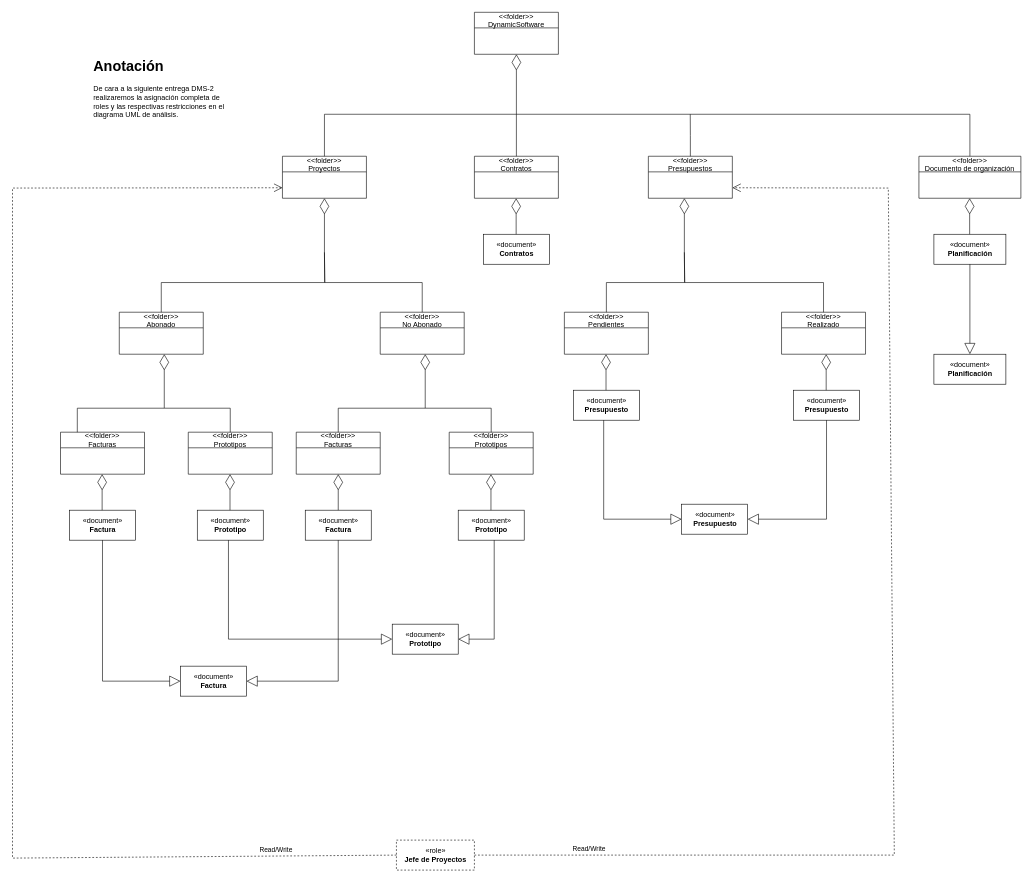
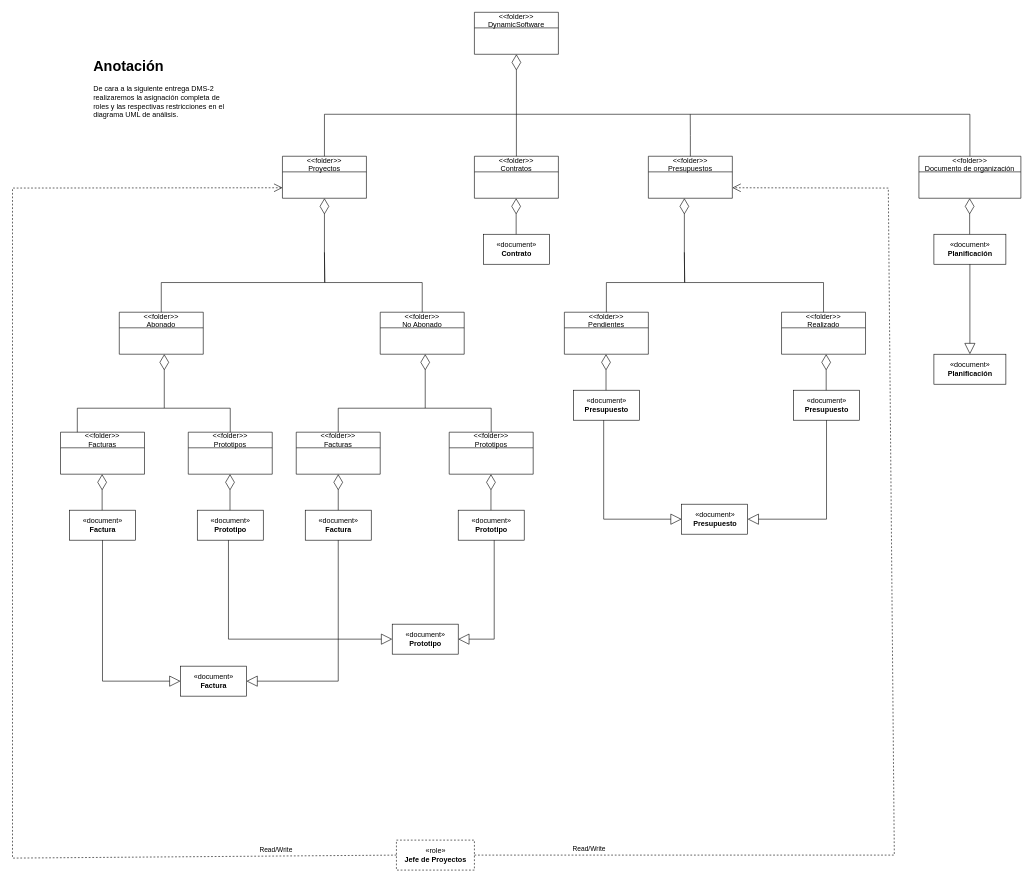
  <mxCell id="0" />
  <mxCell id="1" parent="0" />
  <mxCell id="2" value="&lt;&lt;folder&gt;&gt;&#10;DynamicSoftware" style="swimlane;fontStyle=0;childLayout=stackLayout;horizontal=1;startSize=26;fillColor=none;horizontalStack=0;resizeParent=1;resizeParentMax=0;resizeLast=0;collapsible=1;marginBottom=0;" parent="1" vertex="1"><mxGeometry x="790" y="20" width="140" height="70" as="geometry" /></mxCell>
  <mxCell id="3" value="" style="endArrow=diamondThin;endFill=0;endSize=24;html=1;rounded=0;entryX=0.5;entryY=1;entryDx=0;entryDy=0;exitX=0.5;exitY=0;exitDx=0;exitDy=0;" parent="1" source="4" target="2" edge="1"><mxGeometry width="160" relative="1" as="geometry"><mxPoint x="860" y="70" as="sourcePoint" /><mxPoint x="1020" y="-30" as="targetPoint" /></mxGeometry></mxCell>
  <mxCell id="4" value="&lt;&lt;folder&gt;&gt;&#10;Contratos" style="swimlane;fontStyle=0;childLayout=stackLayout;horizontal=1;startSize=26;fillColor=none;horizontalStack=0;resizeParent=1;resizeParentMax=0;resizeLast=0;collapsible=1;marginBottom=0;" parent="1" vertex="1"><mxGeometry x="790" y="260" width="140" height="70" as="geometry" /></mxCell>
  <mxCell id="5" value="&lt;&lt;folder&gt;&gt;&#10;Facturas" style="swimlane;fontStyle=0;childLayout=stackLayout;horizontal=1;startSize=26;fillColor=none;horizontalStack=0;resizeParent=1;resizeParentMax=0;resizeLast=0;collapsible=1;marginBottom=0;" parent="1" vertex="1"><mxGeometry x="100" y="720" width="140" height="70" as="geometry" /></mxCell>
  <mxCell id="6" value="&lt;&lt;folder&gt;&gt;&#10;Proyectos" style="swimlane;fontStyle=0;childLayout=stackLayout;horizontal=1;startSize=26;fillColor=none;horizontalStack=0;resizeParent=1;resizeParentMax=0;resizeLast=0;collapsible=1;marginBottom=0;" parent="1" vertex="1"><mxGeometry x="470" y="260" width="140" height="70" as="geometry" /></mxCell>
  <mxCell id="7" value="" style="endArrow=none;html=1;edgeStyle=orthogonalEdgeStyle;rounded=0;exitX=0.5;exitY=0;exitDx=0;exitDy=0;" parent="1" source="6" edge="1"><mxGeometry relative="1" as="geometry"><mxPoint x="531" y="260" as="sourcePoint" /><mxPoint x="860" y="190" as="targetPoint" /><Array as="points"><mxPoint x="540" y="190" /></Array></mxGeometry></mxCell>
  <mxCell id="8" style="edgeStyle=orthogonalEdgeStyle;rounded=0;orthogonalLoop=1;jettySize=auto;html=1;exitX=0.5;exitY=0;exitDx=0;exitDy=0;endArrow=none;endFill=0;" parent="1" source="9" edge="1"><mxGeometry relative="1" as="geometry"><mxPoint x="1149.824" y="190" as="targetPoint" /></mxGeometry></mxCell>
  <mxCell id="9" value="&lt;&lt;folder&gt;&gt;&#10;Presupuestos" style="swimlane;fontStyle=0;childLayout=stackLayout;horizontal=1;startSize=26;fillColor=none;horizontalStack=0;resizeParent=1;resizeParentMax=0;resizeLast=0;collapsible=1;marginBottom=0;" parent="1" vertex="1"><mxGeometry x="1080" y="260" width="140" height="70" as="geometry" /></mxCell>
  <mxCell id="10" style="edgeStyle=orthogonalEdgeStyle;rounded=0;orthogonalLoop=1;jettySize=auto;html=1;exitX=0.5;exitY=0;exitDx=0;exitDy=0;endArrow=none;endFill=0;" parent="1" source="11" edge="1"><mxGeometry relative="1" as="geometry"><mxPoint x="860" y="190" as="targetPoint" /><Array as="points"><mxPoint x="1616" y="190" /></Array></mxGeometry></mxCell>
  <mxCell id="11" value="&lt;&lt;folder&gt;&gt;&#10;Documento de organización" style="swimlane;fontStyle=0;childLayout=stackLayout;horizontal=1;startSize=26;fillColor=none;horizontalStack=0;resizeParent=1;resizeParentMax=0;resizeLast=0;collapsible=1;marginBottom=0;" parent="1" vertex="1"><mxGeometry x="1531" y="260" width="170" height="70" as="geometry" /></mxCell>
  <mxCell id="12" style="rounded=0;orthogonalLoop=1;jettySize=auto;html=1;endArrow=none;endFill=0;" parent="1" edge="1"><mxGeometry relative="1" as="geometry"><mxPoint x="273" y="680" as="targetPoint" /><mxPoint x="128" y="720" as="sourcePoint" /><Array as="points"><mxPoint x="128" y="680" /></Array></mxGeometry></mxCell>
  <mxCell id="13" value="«document»&lt;br&gt;&lt;b&gt;Factura&lt;/b&gt;" style="html=1;" parent="1" vertex="1"><mxGeometry x="115" y="850" width="110" height="50" as="geometry" /></mxCell>
  <mxCell id="14" value="" style="endArrow=diamondThin;endFill=0;endSize=24;html=1;rounded=0;entryX=0.5;entryY=1;entryDx=0;entryDy=0;" parent="1" edge="1"><mxGeometry width="160" relative="1" as="geometry"><mxPoint x="273" y="680" as="sourcePoint" /><mxPoint x="273" y="590" as="targetPoint" /></mxGeometry></mxCell>
  <mxCell id="15" style="rounded=0;orthogonalLoop=1;jettySize=auto;html=1;endArrow=none;endFill=0;exitX=0.5;exitY=0;exitDx=0;exitDy=0;" parent="1" source="17" edge="1"><mxGeometry relative="1" as="geometry"><mxPoint x="273" y="680" as="targetPoint" /><Array as="points"><mxPoint x="383" y="680" /></Array><mxPoint x="388" y="730" as="sourcePoint" /></mxGeometry></mxCell>
  <mxCell id="16" value="«document»&lt;br&gt;&lt;b&gt;Prototipo&lt;/b&gt;" style="html=1;" parent="1" vertex="1"><mxGeometry x="328" y="850" width="110" height="50" as="geometry" /></mxCell>
  <mxCell id="17" value="&lt;&lt;folder&gt;&gt;&#10;Prototipos" style="swimlane;fontStyle=0;childLayout=stackLayout;horizontal=1;startSize=26;fillColor=none;horizontalStack=0;resizeParent=1;resizeParentMax=0;resizeLast=0;collapsible=1;marginBottom=0;" parent="1" vertex="1"><mxGeometry x="313" y="720" width="140" height="70" as="geometry" /></mxCell>
  <mxCell id="18" value="" style="endArrow=diamondThin;endFill=0;endSize=24;html=1;rounded=0;entryX=0.5;entryY=1;entryDx=0;entryDy=0;" parent="1" edge="1"><mxGeometry width="160" relative="1" as="geometry"><mxPoint x="169.41" y="850" as="sourcePoint" /><mxPoint x="169.41" y="790" as="targetPoint" /></mxGeometry></mxCell>
  <mxCell id="19" value="" style="endArrow=diamondThin;endFill=0;endSize=24;html=1;rounded=0;entryX=0.5;entryY=1;entryDx=0;entryDy=0;" parent="1" edge="1"><mxGeometry width="160" relative="1" as="geometry"><mxPoint x="382.58" y="850" as="sourcePoint" /><mxPoint x="382.58" y="790" as="targetPoint" /></mxGeometry></mxCell>
- <mxCell id="20" value="«document»&lt;br&gt;&lt;b&gt;Contratos&lt;/b&gt;" style="html=1;" parent="1" vertex="1"><mxGeometry x="805" y="390" width="110" height="50" as="geometry" /></mxCell>
+ <mxCell id="20" value="«document»&lt;br&gt;&lt;b&gt;Contrato&lt;/b&gt;" style="html=1;" parent="1" vertex="1"><mxGeometry x="805" y="390" width="110" height="50" as="geometry" /></mxCell>
  <mxCell id="21" value="" style="endArrow=diamondThin;endFill=0;endSize=24;html=1;rounded=0;entryX=0.5;entryY=1;entryDx=0;entryDy=0;" parent="1" edge="1"><mxGeometry width="160" relative="1" as="geometry"><mxPoint x="859.58" y="390" as="sourcePoint" /><mxPoint x="859.58" y="330" as="targetPoint" /></mxGeometry></mxCell>
  <mxCell id="22" value="«document»&lt;br&gt;&lt;b&gt;Presupuesto&lt;/b&gt;" style="html=1;" parent="1" vertex="1"><mxGeometry x="955" y="650" width="110" height="50" as="geometry" /></mxCell>
  <mxCell id="23" value="«document»&lt;br&gt;&lt;b&gt;Planificación&lt;/b&gt;" style="html=1;" parent="1" vertex="1"><mxGeometry x="1556" y="390" width="120" height="50" as="geometry" /></mxCell>
  <mxCell id="24" value="" style="endArrow=diamondThin;endFill=0;endSize=24;html=1;rounded=0;entryX=0.5;entryY=1;entryDx=0;entryDy=0;" parent="1" edge="1"><mxGeometry width="160" relative="1" as="geometry"><mxPoint x="1615.58" y="390" as="sourcePoint" /><mxPoint x="1615.58" y="330" as="targetPoint" /></mxGeometry></mxCell>
  <mxCell id="25" style="edgeStyle=orthogonalEdgeStyle;rounded=0;orthogonalLoop=1;jettySize=auto;html=1;exitX=0.5;exitY=0;exitDx=0;exitDy=0;endArrow=none;endFill=0;" parent="1" source="26" edge="1"><mxGeometry relative="1" as="geometry"><mxPoint x="540" y="420" as="targetPoint" /></mxGeometry></mxCell>
  <mxCell id="26" value="&lt;&lt;folder&gt;&gt;&#10;Abonado" style="swimlane;fontStyle=0;childLayout=stackLayout;horizontal=1;startSize=26;fillColor=none;horizontalStack=0;resizeParent=1;resizeParentMax=0;resizeLast=0;collapsible=1;marginBottom=0;" parent="1" vertex="1"><mxGeometry x="198" y="520" width="140" height="70" as="geometry" /></mxCell>
  <mxCell id="27" value="&lt;&lt;folder&gt;&gt;&#10;Facturas" style="swimlane;fontStyle=0;childLayout=stackLayout;horizontal=1;startSize=26;fillColor=none;horizontalStack=0;resizeParent=1;resizeParentMax=0;resizeLast=0;collapsible=1;marginBottom=0;" parent="1" vertex="1"><mxGeometry x="493" y="720" width="140" height="70" as="geometry" /></mxCell>
  <mxCell id="28" style="rounded=0;orthogonalLoop=1;jettySize=auto;html=1;endArrow=none;endFill=0;" parent="1" edge="1"><mxGeometry relative="1" as="geometry"><mxPoint x="708" y="680" as="targetPoint" /><mxPoint x="563" y="720" as="sourcePoint" /><Array as="points"><mxPoint x="563" y="680" /></Array></mxGeometry></mxCell>
  <mxCell id="29" value="«document»&lt;br&gt;&lt;b&gt;Factura&lt;/b&gt;" style="html=1;" parent="1" vertex="1"><mxGeometry x="508" y="850" width="110" height="50" as="geometry" /></mxCell>
  <mxCell id="30" value="" style="endArrow=diamondThin;endFill=0;endSize=24;html=1;rounded=0;entryX=0.5;entryY=1;entryDx=0;entryDy=0;" parent="1" edge="1"><mxGeometry width="160" relative="1" as="geometry"><mxPoint x="708" y="680" as="sourcePoint" /><mxPoint x="708" y="590" as="targetPoint" /></mxGeometry></mxCell>
  <mxCell id="31" style="rounded=0;orthogonalLoop=1;jettySize=auto;html=1;endArrow=none;endFill=0;exitX=0.5;exitY=0;exitDx=0;exitDy=0;" parent="1" edge="1"><mxGeometry relative="1" as="geometry"><mxPoint x="708" y="680" as="targetPoint" /><Array as="points"><mxPoint x="818" y="680" /></Array><mxPoint x="818" y="720" as="sourcePoint" /></mxGeometry></mxCell>
  <mxCell id="32" value="«document»&lt;br&gt;&lt;b&gt;Prototipo&lt;/b&gt;" style="html=1;" parent="1" vertex="1"><mxGeometry x="763" y="850" width="110" height="50" as="geometry" /></mxCell>
  <mxCell id="33" value="&lt;&lt;folder&gt;&gt;&#10;Prototipos" style="swimlane;fontStyle=0;childLayout=stackLayout;horizontal=1;startSize=26;fillColor=none;horizontalStack=0;resizeParent=1;resizeParentMax=0;resizeLast=0;collapsible=1;marginBottom=0;" parent="1" vertex="1"><mxGeometry x="748" y="720" width="140" height="70" as="geometry" /></mxCell>
  <mxCell id="34" value="" style="endArrow=diamondThin;endFill=0;endSize=24;html=1;rounded=0;entryX=0.5;entryY=1;entryDx=0;entryDy=0;" parent="1" target="27" edge="1"><mxGeometry width="160" relative="1" as="geometry"><mxPoint x="563" y="850" as="sourcePoint" /><mxPoint x="718" y="850" as="targetPoint" /></mxGeometry></mxCell>
  <mxCell id="35" value="" style="endArrow=diamondThin;endFill=0;endSize=24;html=1;rounded=0;entryX=0.5;entryY=1;entryDx=0;entryDy=0;" parent="1" edge="1"><mxGeometry width="160" relative="1" as="geometry"><mxPoint x="817.58" y="850" as="sourcePoint" /><mxPoint x="817.58" y="790" as="targetPoint" /></mxGeometry></mxCell>
  <mxCell id="36" style="edgeStyle=orthogonalEdgeStyle;rounded=0;orthogonalLoop=1;jettySize=auto;html=1;exitX=0.5;exitY=0;exitDx=0;exitDy=0;endArrow=none;endFill=0;" parent="1" source="37" edge="1"><mxGeometry relative="1" as="geometry"><mxPoint x="540" y="420" as="targetPoint" /></mxGeometry></mxCell>
  <mxCell id="37" value="&lt;&lt;folder&gt;&gt;&#10;No Abonado" style="swimlane;fontStyle=0;childLayout=stackLayout;horizontal=1;startSize=26;fillColor=none;horizontalStack=0;resizeParent=1;resizeParentMax=0;resizeLast=0;collapsible=1;marginBottom=0;" parent="1" vertex="1"><mxGeometry x="633" y="520" width="140" height="70" as="geometry" /></mxCell>
  <mxCell id="38" value="" style="endArrow=diamondThin;endFill=0;endSize=24;html=1;rounded=0;entryX=0.5;entryY=1;entryDx=0;entryDy=0;" parent="1" target="6" edge="1"><mxGeometry width="160" relative="1" as="geometry"><mxPoint x="540" y="420" as="sourcePoint" /><mxPoint x="570" y="410" as="targetPoint" /></mxGeometry></mxCell>
  <mxCell id="39" style="edgeStyle=orthogonalEdgeStyle;rounded=0;orthogonalLoop=1;jettySize=auto;html=1;exitX=0.5;exitY=0;exitDx=0;exitDy=0;endArrow=none;endFill=0;" parent="1" source="40" edge="1"><mxGeometry relative="1" as="geometry"><mxPoint x="1140" y="420" as="targetPoint" /></mxGeometry></mxCell>
  <mxCell id="40" value="&lt;&lt;folder&gt;&gt;&#10;Pendientes" style="swimlane;fontStyle=0;childLayout=stackLayout;horizontal=1;startSize=26;fillColor=none;horizontalStack=0;resizeParent=1;resizeParentMax=0;resizeLast=0;collapsible=1;marginBottom=0;" parent="1" vertex="1"><mxGeometry x="940" y="520" width="140" height="70" as="geometry" /></mxCell>
  <mxCell id="41" style="edgeStyle=orthogonalEdgeStyle;rounded=0;orthogonalLoop=1;jettySize=auto;html=1;exitX=0.5;exitY=0;exitDx=0;exitDy=0;endArrow=none;endFill=0;" parent="1" source="42" edge="1"><mxGeometry relative="1" as="geometry"><mxPoint x="1140" y="420" as="targetPoint" /></mxGeometry></mxCell>
  <mxCell id="42" value="&lt;&lt;folder&gt;&gt;&#10;Realizado" style="swimlane;fontStyle=0;childLayout=stackLayout;horizontal=1;startSize=26;fillColor=none;horizontalStack=0;resizeParent=1;resizeParentMax=0;resizeLast=0;collapsible=1;marginBottom=0;" parent="1" vertex="1"><mxGeometry x="1302" y="520" width="140" height="70" as="geometry" /></mxCell>
  <mxCell id="43" value="" style="endArrow=diamondThin;endFill=0;endSize=24;html=1;rounded=0;entryX=0.5;entryY=1;entryDx=0;entryDy=0;" parent="1" edge="1"><mxGeometry width="160" relative="1" as="geometry"><mxPoint x="1140" y="420" as="sourcePoint" /><mxPoint x="1140" y="330" as="targetPoint" /></mxGeometry></mxCell>
  <mxCell id="44" value="" style="endArrow=diamondThin;endFill=0;endSize=24;html=1;rounded=0;entryX=0.5;entryY=1;entryDx=0;entryDy=0;" parent="1" edge="1"><mxGeometry width="160" relative="1" as="geometry"><mxPoint x="1009.41" y="650" as="sourcePoint" /><mxPoint x="1009.41" y="590" as="targetPoint" /></mxGeometry></mxCell>
  <mxCell id="45" value="«document»&lt;br&gt;&lt;b&gt;Presupuesto&lt;/b&gt;" style="html=1;" parent="1" vertex="1"><mxGeometry x="1322" y="650" width="110" height="50" as="geometry" /></mxCell>
  <mxCell id="46" value="" style="endArrow=diamondThin;endFill=0;endSize=24;html=1;rounded=0;entryX=0.5;entryY=1;entryDx=0;entryDy=0;" parent="1" edge="1"><mxGeometry width="160" relative="1" as="geometry"><mxPoint x="1376.41" y="650" as="sourcePoint" /><mxPoint x="1376.41" y="590" as="targetPoint" /></mxGeometry></mxCell>
  <mxCell id="47" value="«document»&lt;br&gt;&lt;b&gt;Factura&lt;/b&gt;" style="html=1;" parent="1" vertex="1"><mxGeometry x="300" y="1110" width="110" height="50" as="geometry" /></mxCell>
  <mxCell id="48" value="" style="endArrow=block;endSize=16;endFill=0;html=1;rounded=0;entryX=0;entryY=0.5;entryDx=0;entryDy=0;exitX=0.5;exitY=1;exitDx=0;exitDy=0;" parent="1" source="13" target="47" edge="1"><mxGeometry x="0.181" y="2" width="160" relative="1" as="geometry"><mxPoint x="38" y="960" as="sourcePoint" /><mxPoint x="198" y="960" as="targetPoint" /><Array as="points"><mxPoint x="170" y="1135" /></Array><mxPoint as="offset" /></mxGeometry></mxCell>
  <mxCell id="49" value="" style="endArrow=block;endSize=16;endFill=0;html=1;rounded=0;entryX=1;entryY=0.5;entryDx=0;entryDy=0;exitX=0.5;exitY=1;exitDx=0;exitDy=0;" parent="1" source="29" target="47" edge="1"><mxGeometry x="0.181" y="2" width="160" relative="1" as="geometry"><mxPoint x="180" y="910" as="sourcePoint" /><mxPoint x="310" y="1075" as="targetPoint" /><Array as="points"><mxPoint x="563" y="1135" /></Array><mxPoint as="offset" /></mxGeometry></mxCell>
  <mxCell id="50" value="«document»&lt;br&gt;&lt;b&gt;Presupuesto&lt;/b&gt;" style="html=1;" parent="1" vertex="1"><mxGeometry x="1135.5" y="840" width="110" height="50" as="geometry" /></mxCell>
  <mxCell id="51" value="" style="endArrow=block;endSize=16;endFill=0;html=1;rounded=0;entryX=0;entryY=0.5;entryDx=0;entryDy=0;exitX=0.5;exitY=1;exitDx=0;exitDy=0;" parent="1" target="50" edge="1"><mxGeometry x="0.181" y="2" width="160" relative="1" as="geometry"><mxPoint x="1005.5" y="700" as="sourcePoint" /><mxPoint x="1033.5" y="760" as="targetPoint" /><Array as="points"><mxPoint x="1005.5" y="865" /></Array><mxPoint as="offset" /></mxGeometry></mxCell>
  <mxCell id="52" value="" style="endArrow=block;endSize=16;endFill=0;html=1;rounded=0;entryX=1;entryY=0.5;entryDx=0;entryDy=0;exitX=0.5;exitY=1;exitDx=0;exitDy=0;" parent="1" source="45" target="50" edge="1"><mxGeometry x="0.181" y="2" width="160" relative="1" as="geometry"><mxPoint x="1398.5" y="700" as="sourcePoint" /><mxPoint x="1145.5" y="875" as="targetPoint" /><Array as="points"><mxPoint x="1377" y="865" /></Array><mxPoint as="offset" /></mxGeometry></mxCell>
  <mxCell id="53" value="«document»&lt;br&gt;&lt;b&gt;Prototipo&lt;/b&gt;" style="html=1;" parent="1" vertex="1"><mxGeometry x="653" y="1040" width="110" height="50" as="geometry" /></mxCell>
  <mxCell id="54" value="" style="endArrow=block;endSize=16;endFill=0;html=1;rounded=0;entryX=0;entryY=0.5;entryDx=0;entryDy=0;" parent="1" target="53" edge="1"><mxGeometry x="0.181" y="2" width="160" relative="1" as="geometry"><mxPoint x="380" y="900" as="sourcePoint" /><mxPoint x="458" y="960" as="targetPoint" /><Array as="points"><mxPoint x="380" y="1065" /></Array><mxPoint as="offset" /></mxGeometry></mxCell>
  <mxCell id="55" value="" style="endArrow=block;endSize=16;endFill=0;html=1;rounded=0;entryX=1;entryY=0.5;entryDx=0;entryDy=0;exitX=0.5;exitY=1;exitDx=0;exitDy=0;" parent="1" target="53" edge="1"><mxGeometry x="0.181" y="2" width="160" relative="1" as="geometry"><mxPoint x="823" y="900" as="sourcePoint" /><mxPoint x="570" y="1075" as="targetPoint" /><Array as="points"><mxPoint x="823" y="1065" /></Array><mxPoint as="offset" /></mxGeometry></mxCell>
  <mxCell id="56" value="«document»&lt;br&gt;&lt;b&gt;Planificación&lt;/b&gt;" style="html=1;" parent="1" vertex="1"><mxGeometry x="1556" y="590" width="120" height="50" as="geometry" /></mxCell>
  <mxCell id="57" value="" style="endArrow=block;endSize=16;endFill=0;html=1;rounded=0;entryX=0.5;entryY=0;entryDx=0;entryDy=0;exitX=0.5;exitY=1;exitDx=0;exitDy=0;" parent="1" source="23" target="56" edge="1"><mxGeometry x="0.181" y="2" width="160" relative="1" as="geometry"><mxPoint x="1396" y="710" as="sourcePoint" /><mxPoint x="1264.5" y="875" as="targetPoint" /><Array as="points" /><mxPoint as="offset" /></mxGeometry></mxCell>
  <mxCell id="58" value="«role»&lt;br&gt;&lt;b&gt;Jefe de Proyectos&lt;/b&gt;" style="html=1;dashed=1;" parent="1" vertex="1"><mxGeometry x="660" y="1400" width="130" height="50" as="geometry" /></mxCell>
  <mxCell id="59" value="" style="endArrow=open;endSize=12;dashed=1;html=1;rounded=0;exitX=0;exitY=0.5;exitDx=0;exitDy=0;entryX=0;entryY=0.75;entryDx=0;entryDy=0;" parent="1" source="58" target="6" edge="1"><mxGeometry x="0.016" y="13" width="160" relative="1" as="geometry"><mxPoint x="590" y="310" as="sourcePoint" /><mxPoint x="750" y="310" as="targetPoint" /><Array as="points"><mxPoint x="20" y="1430" /><mxPoint x="20" y="313" /></Array><mxPoint as="offset" /></mxGeometry></mxCell>
  <mxCell id="60" value="Read/Write" style="edgeLabel;html=1;align=center;verticalAlign=middle;resizable=0;points=[];" parent="59" vertex="1" connectable="0"><mxGeometry x="-0.817" y="1" relative="1" as="geometry"><mxPoint y="-11" as="offset" /></mxGeometry></mxCell>
  <mxCell id="61" value="" style="endArrow=open;endSize=12;dashed=1;html=1;rounded=0;exitX=1;exitY=0.5;exitDx=0;exitDy=0;entryX=1;entryY=0.75;entryDx=0;entryDy=0;" parent="1" source="58" target="9" edge="1"><mxGeometry x="0.016" y="13" width="160" relative="1" as="geometry"><mxPoint x="1775.5" y="2202.5" as="sourcePoint" /><mxPoint x="1585.5" y="1090" as="targetPoint" /><Array as="points"><mxPoint x="1490" y="1425" /><mxPoint x="1480" y="313" /></Array><mxPoint as="offset" /></mxGeometry></mxCell>
  <mxCell id="62" value="Read/Write" style="edgeLabel;html=1;align=center;verticalAlign=middle;resizable=0;points=[];" parent="61" vertex="1" connectable="0"><mxGeometry x="-0.817" y="1" relative="1" as="geometry"><mxPoint y="-11" as="offset" /></mxGeometry></mxCell>
  <mxCell id="63" value="&lt;h1&gt;Anotación&lt;/h1&gt;&lt;p&gt;De cara a la siguiente entrega DMS-2 realizaremos la asignación completa de roles y las respectivas restricciones en el diagrama UML de análisis.&lt;/p&gt;" style="text;html=1;strokeColor=none;fillColor=none;spacing=5;spacingTop=-20;whiteSpace=wrap;overflow=hidden;rounded=0;" vertex="1" parent="1"><mxGeometry x="150" y="90" width="230" height="150" as="geometry" /></mxCell>
